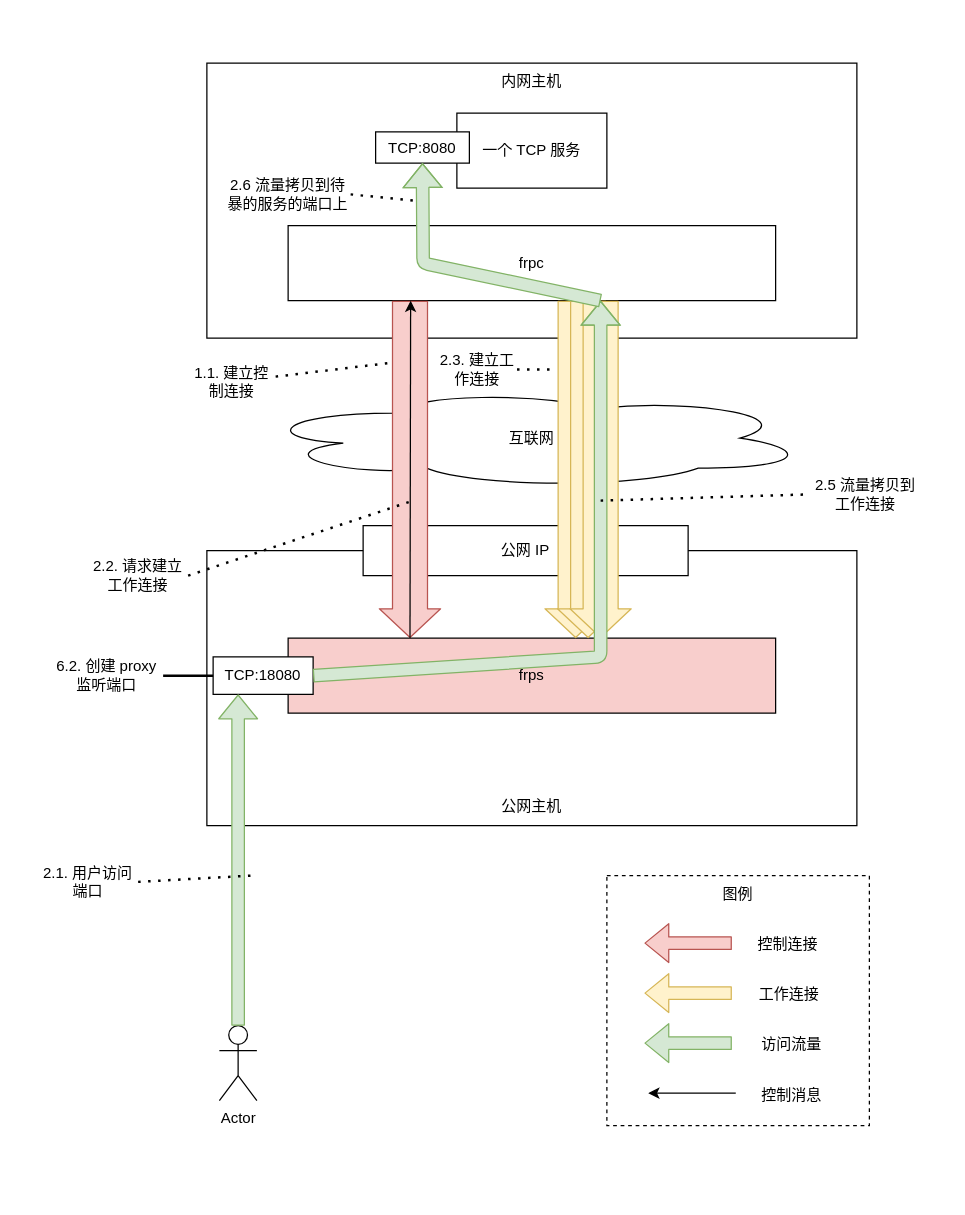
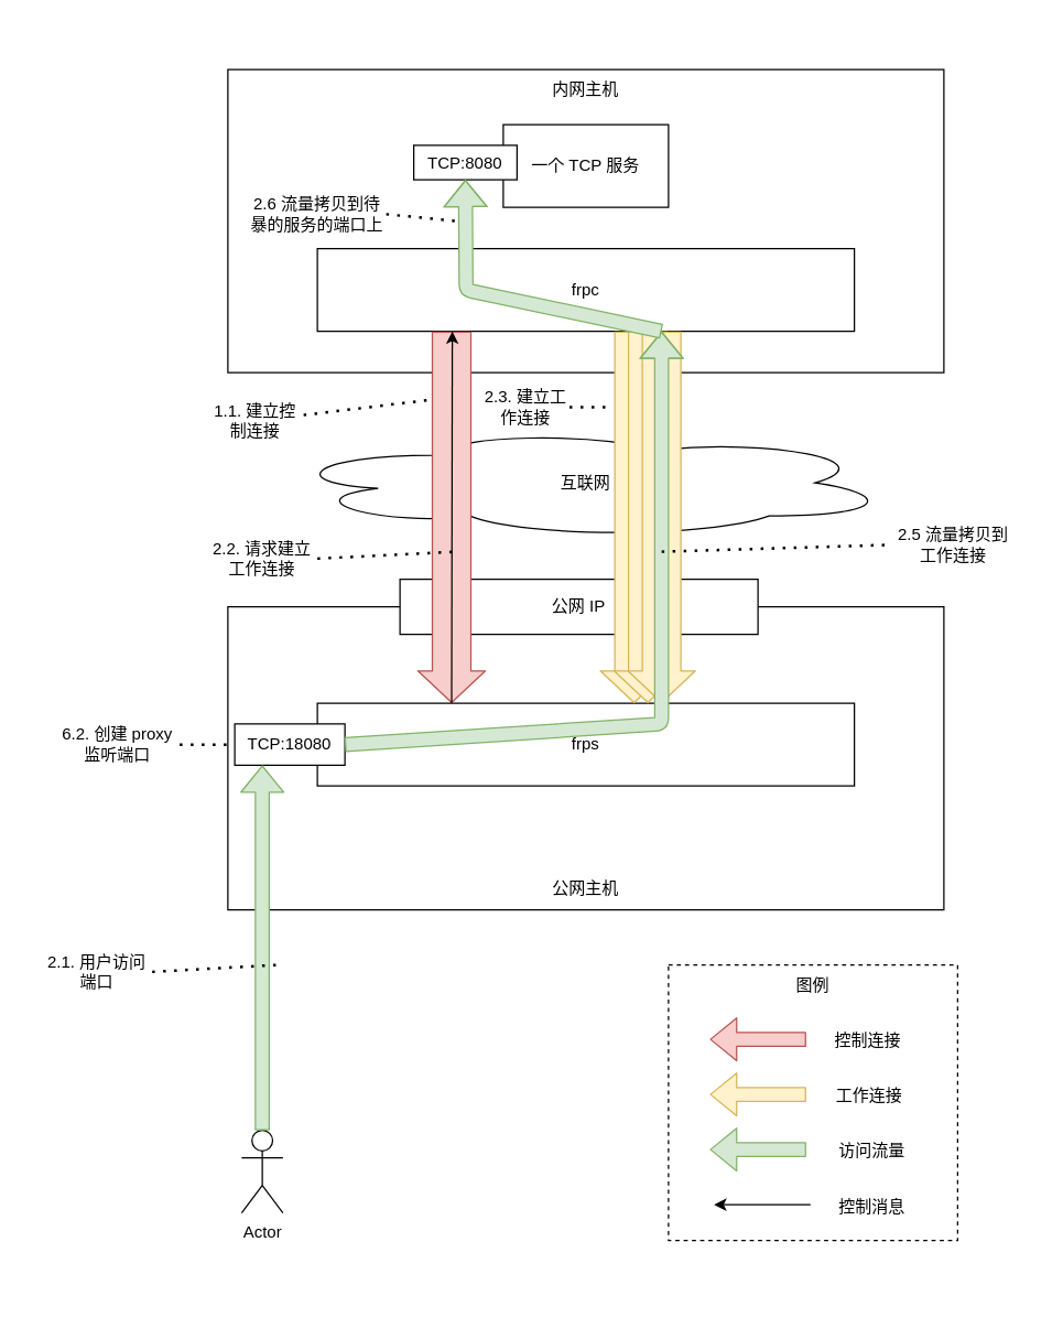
  <mxCell id="0" />
  <mxCell id="1" parent="0" />
  <mxCell id="2" value="" style="rounded=0;whiteSpace=wrap;html=1;dashed=1;strokeColor=none;" vertex="1" parent="1"><mxGeometry x="20" y="20" width="730" height="930" as="geometry" /></mxCell>
  <mxCell id="3" value="" style="rounded=0;whiteSpace=wrap;html=1;" vertex="1" parent="1"><mxGeometry x="165" y="50" width="520" height="220" as="geometry" /></mxCell>
  <mxCell id="4" value="互联网" style="ellipse;shape=cloud;whiteSpace=wrap;html=1;" vertex="1" parent="1"><mxGeometry x="203.13" y="310" width="443.75" height="80" as="geometry" /></mxCell>
  <mxCell id="5" value="内网主机" style="text;html=1;strokeColor=none;fillColor=none;align=center;verticalAlign=middle;whiteSpace=wrap;rounded=0;" vertex="1" parent="1"><mxGeometry x="395" y="50" width="60" height="30" as="geometry" /></mxCell>
  <mxCell id="6" value="frpc" style="rounded=0;whiteSpace=wrap;html=1;" vertex="1" parent="1"><mxGeometry x="230" y="180" width="390" height="60" as="geometry" /></mxCell>
  <mxCell id="7" value="一个 TCP 服务" style="rounded=0;whiteSpace=wrap;html=1;" vertex="1" parent="1"><mxGeometry x="365" y="90" width="120" height="60" as="geometry" /></mxCell>
  <mxCell id="8" value="" style="rounded=0;whiteSpace=wrap;html=1;" vertex="1" parent="1"><mxGeometry x="165" y="440" width="520" height="220" as="geometry" /></mxCell>
  <mxCell id="9" value="公网主机" style="text;html=1;strokeColor=none;fillColor=none;align=center;verticalAlign=middle;whiteSpace=wrap;rounded=0;" vertex="1" parent="1"><mxGeometry x="395" y="630" width="60" height="30" as="geometry" /></mxCell>
- <mxCell id="10" value="frps" style="rounded=0;whiteSpace=wrap;html=1;fillColor=#f8cecc;" vertex="1" parent="1"><mxGeometry x="230" y="510" width="390" height="60" as="geometry" /></mxCell>
+ <mxCell id="10" value="frps" style="rounded=0;whiteSpace=wrap;html=1;" vertex="1" parent="1"><mxGeometry x="230" y="510" width="390" height="60" as="geometry" /></mxCell>
  <mxCell id="11" value="公网 IP" style="rounded=0;whiteSpace=wrap;html=1;" vertex="1" parent="1"><mxGeometry x="290" y="420" width="260" height="40" as="geometry" /></mxCell>
  <mxCell id="12" value="" style="shape=flexArrow;endArrow=classic;html=1;exitX=0.25;exitY=1;exitDx=0;exitDy=0;entryX=0.25;entryY=0;entryDx=0;entryDy=0;width=28;endSize=7.33;fillColor=#f8cecc;strokeColor=#b85450;" edge="1" parent="1" source="6" target="10"><mxGeometry width="50" height="50" relative="1" as="geometry"><mxPoint x="260" y="370" as="sourcePoint" /><mxPoint x="310" y="320" as="targetPoint" /></mxGeometry></mxCell>
  <mxCell id="13" value="TCP:8080" style="rounded=0;whiteSpace=wrap;html=1;" vertex="1" parent="1"><mxGeometry x="300" y="105" width="75" height="25" as="geometry" /></mxCell>
  <mxCell id="14" value="1.1. 建立控制连接" style="text;html=1;strokeColor=none;fillColor=none;align=center;verticalAlign=middle;whiteSpace=wrap;rounded=0;" vertex="1" parent="1"><mxGeometry x="150" y="290" width="70" height="30" as="geometry" /></mxCell>
  <mxCell id="15" value="" style="endArrow=none;dashed=1;html=1;dashPattern=1 3;strokeWidth=2;fillColor=default;" edge="1" parent="1" source="14"><mxGeometry width="50" height="50" relative="1" as="geometry"><mxPoint x="-50" y="440" as="sourcePoint" /><mxPoint x="310" y="290" as="targetPoint" /></mxGeometry></mxCell>
  <mxCell id="16" value="" style="endArrow=classic;html=1;fillColor=default;exitX=0.25;exitY=0;exitDx=0;exitDy=0;" edge="1" parent="1" source="10"><mxGeometry width="50" height="50" relative="1" as="geometry"><mxPoint x="100" y="490" as="sourcePoint" /><mxPoint x="328" y="240" as="targetPoint" /></mxGeometry></mxCell>
- <mxCell id="17" value="2.2. 请求建立工作连接" style="text;html=1;strokeColor=none;fillColor=none;align=center;verticalAlign=middle;whiteSpace=wrap;rounded=0;" vertex="1" parent="1"><mxGeometry x="70" y="445" width="80" height="30" as="geometry" /></mxCell>
+ <mxCell id="17" value="2.2. 请求建立工作连接" style="text;html=1;strokeColor=none;fillColor=none;align=center;verticalAlign=middle;whiteSpace=wrap;rounded=0;" vertex="1" parent="1"><mxGeometry x="150" y="390" width="80" height="30" as="geometry" /></mxCell>
  <mxCell id="18" value="" style="endArrow=none;dashed=1;html=1;dashPattern=1 3;strokeWidth=2;fillColor=default;exitX=1;exitY=0.5;exitDx=0;exitDy=0;" edge="1" parent="1" source="17"><mxGeometry width="50" height="50" relative="1" as="geometry"><mxPoint x="-120" y="490" as="sourcePoint" /><mxPoint x="330" y="400" as="targetPoint" /></mxGeometry></mxCell>
  <mxCell id="19" value="" style="shape=flexArrow;endArrow=classic;html=1;exitX=0.25;exitY=1;exitDx=0;exitDy=0;entryX=0.25;entryY=0;entryDx=0;entryDy=0;width=28;endSize=7.33;fillColor=#fff2cc;strokeColor=#d6b656;" edge="1" parent="1"><mxGeometry width="50" height="50" relative="1" as="geometry"><mxPoint x="460" y="240" as="sourcePoint" /><mxPoint x="460" y="510" as="targetPoint" /></mxGeometry></mxCell>
  <mxCell id="20" value="2.3. 建立工作连接" style="text;html=1;strokeColor=none;fillColor=none;align=center;verticalAlign=middle;whiteSpace=wrap;rounded=0;" vertex="1" parent="1"><mxGeometry x="350" y="280" width="63.12" height="30" as="geometry" /></mxCell>
  <mxCell id="21" value="" style="endArrow=none;dashed=1;html=1;dashPattern=1 3;strokeWidth=2;fillColor=default;exitX=1;exitY=0.5;exitDx=0;exitDy=0;" edge="1" parent="1" source="20"><mxGeometry width="50" height="50" relative="1" as="geometry"><mxPoint x="590" y="340" as="sourcePoint" /><mxPoint x="440" y="295" as="targetPoint" /></mxGeometry></mxCell>
  <mxCell id="22" value="" style="shape=flexArrow;endArrow=classic;html=1;exitX=0.25;exitY=1;exitDx=0;exitDy=0;entryX=0.25;entryY=0;entryDx=0;entryDy=0;width=28;endSize=7.33;fillColor=#fff2cc;strokeColor=#d6b656;" edge="1" parent="1"><mxGeometry width="50" height="50" relative="1" as="geometry"><mxPoint x="470" y="240" as="sourcePoint" /><mxPoint x="470" y="510" as="targetPoint" /></mxGeometry></mxCell>
  <mxCell id="23" value="" style="shape=flexArrow;endArrow=classic;html=1;exitX=0.25;exitY=1;exitDx=0;exitDy=0;entryX=0.25;entryY=0;entryDx=0;entryDy=0;width=28;endSize=7.33;fillColor=#fff2cc;strokeColor=#d6b656;" edge="1" parent="1"><mxGeometry width="50" height="50" relative="1" as="geometry"><mxPoint x="480" y="240" as="sourcePoint" /><mxPoint x="480" y="510" as="targetPoint" /></mxGeometry></mxCell>
  <mxCell id="24" value="TCP:18080" style="rounded=0;whiteSpace=wrap;html=1;" vertex="1" parent="1"><mxGeometry x="170" y="525" width="80" height="30" as="geometry" /></mxCell>
  <mxCell id="25" value="6.2. 创建 proxy 监听端口" style="text;html=1;strokeColor=none;fillColor=none;align=center;verticalAlign=middle;whiteSpace=wrap;rounded=0;" vertex="1" parent="1"><mxGeometry x="40" y="525" width="90" height="30" as="geometry" /></mxCell>
- <mxCell id="26" value="" style="endArrow=none;dashed=0;html=1;dashPattern=1 3;strokeWidth=2;fillColor=default;entryX=0;entryY=0.5;entryDx=0;entryDy=0;exitX=1;exitY=0.5;exitDx=0;exitDy=0;" edge="1" parent="1" source="25" target="24"><mxGeometry width="50" height="50" relative="1" as="geometry"><mxPoint x="50" y="620" as="sourcePoint" /><mxPoint x="100" y="570" as="targetPoint" /></mxGeometry></mxCell>
+ <mxCell id="26" value="" style="endArrow=none;dashed=1;html=1;dashPattern=1 3;strokeWidth=2;fillColor=default;entryX=0;entryY=0.5;entryDx=0;entryDy=0;exitX=1;exitY=0.5;exitDx=0;exitDy=0;" edge="1" parent="1" source="25" target="24"><mxGeometry width="50" height="50" relative="1" as="geometry"><mxPoint x="50" y="620" as="sourcePoint" /><mxPoint x="100" y="570" as="targetPoint" /></mxGeometry></mxCell>
  <mxCell id="27" value="Actor" style="shape=umlActor;verticalLabelPosition=bottom;verticalAlign=top;html=1;outlineConnect=0;" vertex="1" parent="1"><mxGeometry x="175" y="820" width="30" height="60" as="geometry" /></mxCell>
  <mxCell id="28" value="" style="shape=flexArrow;endArrow=classic;html=1;fillColor=#d5e8d4;entryX=0.25;entryY=1;entryDx=0;entryDy=0;strokeColor=#82b366;" edge="1" parent="1" source="27" target="24"><mxGeometry width="50" height="50" relative="1" as="geometry"><mxPoint x="260" y="760" as="sourcePoint" /><mxPoint x="310" y="710" as="targetPoint" /></mxGeometry></mxCell>
  <mxCell id="29" value="2.1. 用户访问端口" style="text;html=1;strokeColor=none;fillColor=none;align=center;verticalAlign=middle;whiteSpace=wrap;rounded=0;" vertex="1" parent="1"><mxGeometry x="30" y="690" width="80" height="30" as="geometry" /></mxCell>
  <mxCell id="30" value="" style="endArrow=none;dashed=1;html=1;dashPattern=1 3;strokeWidth=2;fillColor=default;exitX=1;exitY=0.5;exitDx=0;exitDy=0;" edge="1" parent="1" source="29"><mxGeometry width="50" height="50" relative="1" as="geometry"><mxPoint x="150" y="750" as="sourcePoint" /><mxPoint x="200" y="700" as="targetPoint" /></mxGeometry></mxCell>
  <mxCell id="31" value="" style="shape=flexArrow;endArrow=classic;html=1;fillColor=#d5e8d4;exitX=1;exitY=0.5;exitDx=0;exitDy=0;strokeColor=#82b366;" edge="1" parent="1" source="24"><mxGeometry width="50" height="50" relative="1" as="geometry"><mxPoint x="340" y="580" as="sourcePoint" /><mxPoint x="480" y="240" as="targetPoint" /><Array as="points"><mxPoint x="480" y="525" /></Array></mxGeometry></mxCell>
  <mxCell id="32" value="2.5 流量拷贝到工作连接" style="text;html=1;strokeColor=none;fillColor=none;align=center;verticalAlign=middle;whiteSpace=wrap;rounded=0;" vertex="1" parent="1"><mxGeometry x="646.88" y="380" width="90" height="30" as="geometry" /></mxCell>
  <mxCell id="33" value="" style="endArrow=none;dashed=1;html=1;dashPattern=1 3;strokeWidth=2;fillColor=default;entryX=0;entryY=0.5;entryDx=0;entryDy=0;" edge="1" parent="1" target="32"><mxGeometry width="50" height="50" relative="1" as="geometry"><mxPoint x="480" y="400" as="sourcePoint" /><mxPoint x="630" y="400" as="targetPoint" /></mxGeometry></mxCell>
  <mxCell id="34" value="" style="shape=flexArrow;endArrow=classic;html=1;fillColor=#d5e8d4;entryX=0.5;entryY=1;entryDx=0;entryDy=0;strokeColor=#82b366;" edge="1" parent="1" target="13"><mxGeometry width="50" height="50" relative="1" as="geometry"><mxPoint x="480" y="240" as="sourcePoint" /><mxPoint x="320" y="140" as="targetPoint" /><Array as="points"><mxPoint x="338" y="210" /></Array></mxGeometry></mxCell>
  <mxCell id="35" value="2.6 流量拷贝到待暴的服务的端口上" style="text;html=1;strokeColor=none;fillColor=none;align=center;verticalAlign=middle;whiteSpace=wrap;rounded=0;" vertex="1" parent="1"><mxGeometry x="180" y="140" width="100" height="30" as="geometry" /></mxCell>
  <mxCell id="36" value="" style="endArrow=none;dashed=1;html=1;dashPattern=1 3;strokeWidth=2;fillColor=default;exitX=1;exitY=0.5;exitDx=0;exitDy=0;" edge="1" parent="1" source="35"><mxGeometry width="50" height="50" relative="1" as="geometry"><mxPoint x="300" y="210" as="sourcePoint" /><mxPoint x="330" y="160" as="targetPoint" /></mxGeometry></mxCell>
  <mxCell id="37" value="" style="rounded=0;whiteSpace=wrap;html=1;dashed=1;" vertex="1" parent="1"><mxGeometry x="485" y="700" width="210" height="200" as="geometry" /></mxCell>
  <mxCell id="38" value="图例" style="text;html=1;strokeColor=none;fillColor=none;align=center;verticalAlign=middle;whiteSpace=wrap;rounded=0;dashed=1;" vertex="1" parent="1"><mxGeometry x="560" y="700" width="60" height="30" as="geometry" /></mxCell>
  <mxCell id="39" value="" style="shape=flexArrow;endArrow=classic;html=1;fillColor=#f8cecc;strokeColor=#b85450;" edge="1" parent="1"><mxGeometry width="50" height="50" relative="1" as="geometry"><mxPoint x="585" y="754" as="sourcePoint" /><mxPoint x="515" y="754" as="targetPoint" /></mxGeometry></mxCell>
  <mxCell id="40" value="" style="shape=flexArrow;endArrow=classic;html=1;fillColor=#fff2cc;strokeColor=#d6b656;" edge="1" parent="1"><mxGeometry width="50" height="50" relative="1" as="geometry"><mxPoint x="585" y="794" as="sourcePoint" /><mxPoint x="515" y="794" as="targetPoint" /></mxGeometry></mxCell>
  <mxCell id="41" value="" style="shape=flexArrow;endArrow=classic;html=1;fillColor=#d5e8d4;strokeColor=#82b366;" edge="1" parent="1"><mxGeometry width="50" height="50" relative="1" as="geometry"><mxPoint x="585" y="834" as="sourcePoint" /><mxPoint x="515" y="834" as="targetPoint" /></mxGeometry></mxCell>
  <mxCell id="42" value="" style="endArrow=classic;html=1;fillColor=default;" edge="1" parent="1"><mxGeometry width="50" height="50" relative="1" as="geometry"><mxPoint x="588.12" y="874" as="sourcePoint" /><mxPoint x="518.12" y="874" as="targetPoint" /></mxGeometry></mxCell>
  <mxCell id="43" value="控制连接" style="text;html=1;strokeColor=none;fillColor=none;align=center;verticalAlign=middle;whiteSpace=wrap;rounded=0;dashed=1;" vertex="1" parent="1"><mxGeometry x="600" y="740" width="60" height="30" as="geometry" /></mxCell>
  <mxCell id="44" value="工作连接" style="text;html=1;strokeColor=none;fillColor=none;align=center;verticalAlign=middle;whiteSpace=wrap;rounded=0;dashed=1;" vertex="1" parent="1"><mxGeometry x="601" y="780" width="60" height="30" as="geometry" /></mxCell>
  <mxCell id="45" value="访问流量" style="text;html=1;strokeColor=none;fillColor=none;align=center;verticalAlign=middle;whiteSpace=wrap;rounded=0;dashed=1;" vertex="1" parent="1"><mxGeometry x="603" y="820" width="60" height="30" as="geometry" /></mxCell>
  <mxCell id="46" value="控制消息" style="text;html=1;strokeColor=none;fillColor=none;align=center;verticalAlign=middle;whiteSpace=wrap;rounded=0;dashed=1;" vertex="1" parent="1"><mxGeometry x="603" y="861" width="60" height="30" as="geometry" /></mxCell>
